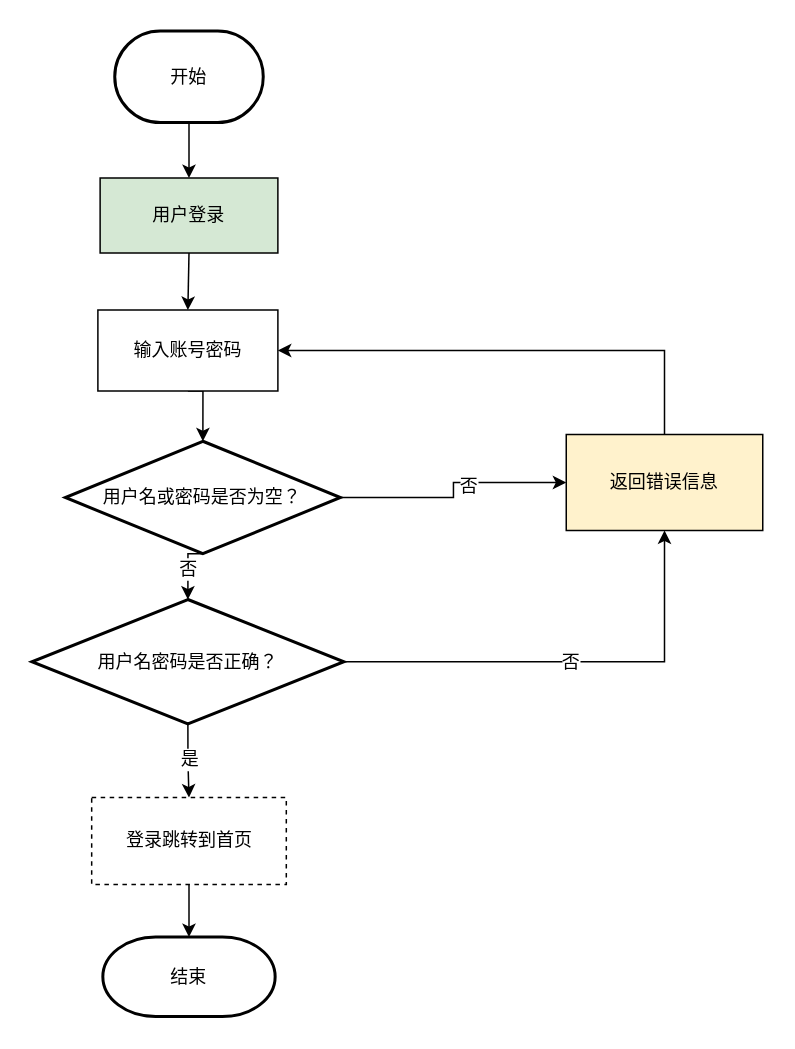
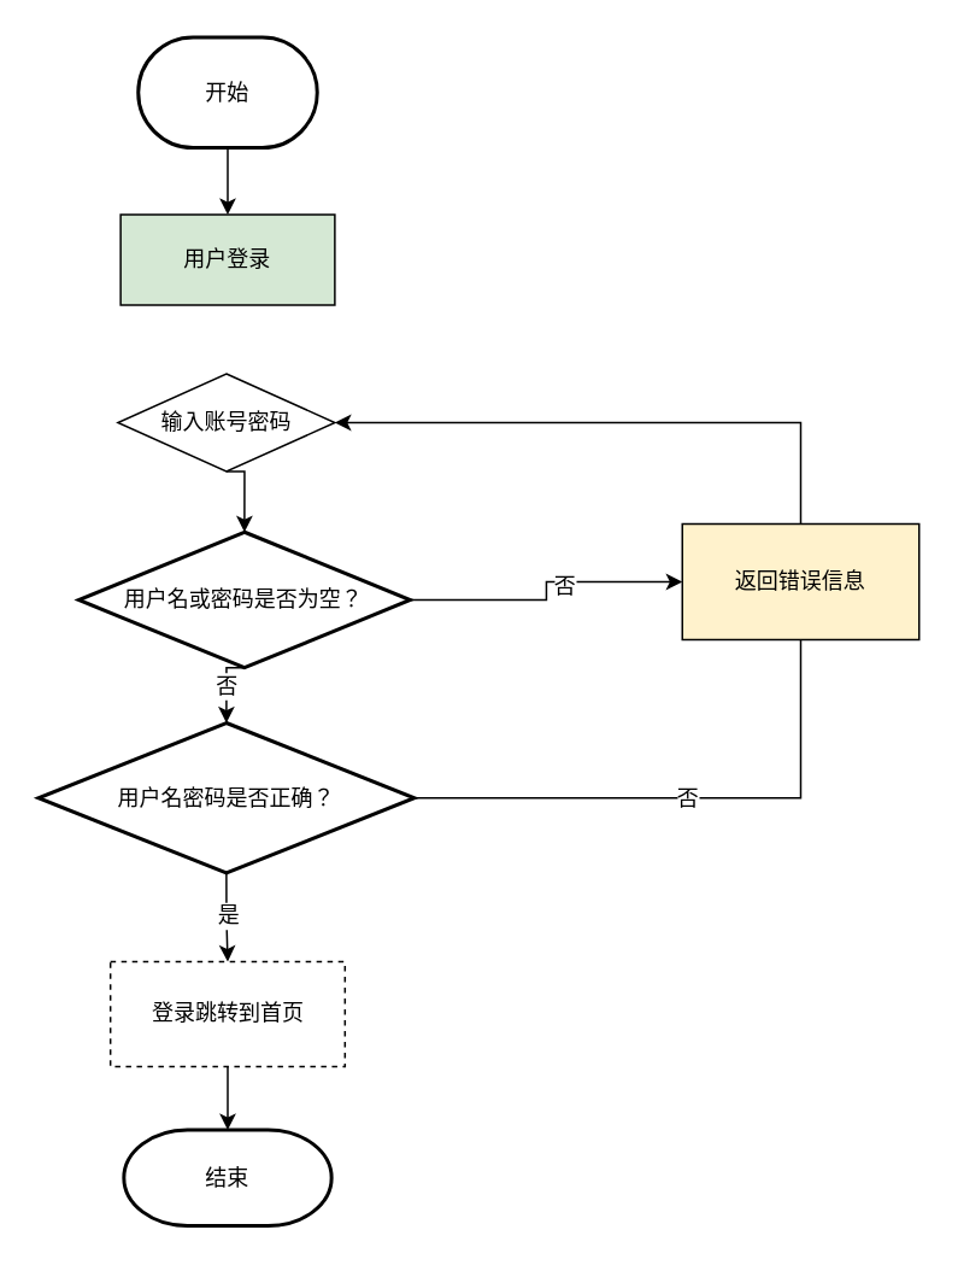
  <mxCell id="0" />
  <mxCell id="1" parent="0" />
  <mxCell id="2" style="edgeStyle=orthogonalEdgeStyle;rounded=0;orthogonalLoop=1;jettySize=auto;html=1;exitX=0.5;exitY=1;exitDx=0;exitDy=0;exitPerimeter=0;entryX=0.5;entryY=0;entryDx=0;entryDy=0;" parent="1" source="3" target="5" edge="1"><mxGeometry relative="1" as="geometry" /></mxCell>
  <mxCell id="3" value="开始" style="strokeWidth=2;html=1;shape=mxgraph.flowchart.terminator;whiteSpace=wrap;fontSize=12;" parent="1" vertex="1"><mxGeometry x="76" y="20" width="99" height="61" as="geometry" /></mxCell>
- <mxCell id="4" style="edgeStyle=orthogonalEdgeStyle;rounded=0;orthogonalLoop=1;jettySize=auto;html=1;exitX=0.5;exitY=1;exitDx=0;exitDy=0;entryX=0.5;entryY=0;entryDx=0;entryDy=0;" edge="1" parent="1" source="5" target="19"><mxGeometry relative="1" as="geometry" /></mxCell>
  <mxCell id="5" value="用户登录" style="rounded=0;whiteSpace=wrap;html=1;fontSize=12;fillColor=#d5e8d4;" parent="1" vertex="1"><mxGeometry x="66.25" y="118" width="118.5" height="50" as="geometry" /></mxCell>
  <mxCell id="6" value="否" style="edgeStyle=orthogonalEdgeStyle;rounded=0;orthogonalLoop=1;jettySize=auto;html=1;exitX=0.5;exitY=1;exitDx=0;exitDy=0;exitPerimeter=0;entryX=0.5;entryY=0;entryDx=0;entryDy=0;entryPerimeter=0;fontSize=12;" parent="1" source="9" target="12" edge="1"><mxGeometry relative="1" as="geometry" /></mxCell>
  <mxCell id="7" style="edgeStyle=orthogonalEdgeStyle;rounded=0;orthogonalLoop=1;jettySize=auto;html=1;exitX=1;exitY=0.5;exitDx=0;exitDy=0;exitPerimeter=0;" edge="1" parent="1" source="9" target="14"><mxGeometry relative="1" as="geometry" /></mxCell>
  <mxCell id="8" value="否" style="edgeLabel;html=1;align=center;verticalAlign=middle;resizable=0;points=[];fontSize=12;" vertex="1" connectable="0" parent="7"><mxGeometry x="0.189" y="-2" relative="1" as="geometry"><mxPoint as="offset" /></mxGeometry></mxCell>
  <mxCell id="9" value="&lt;font style=&quot;font-size: 12px;&quot;&gt;用户名或密码是否为空？&lt;/font&gt;" style="strokeWidth=2;html=1;shape=mxgraph.flowchart.decision;whiteSpace=wrap;fontSize=12;" parent="1" vertex="1"><mxGeometry x="43.07" y="293.5" width="183.37" height="75" as="geometry" /></mxCell>
  <mxCell id="10" value="是" style="edgeStyle=orthogonalEdgeStyle;rounded=0;orthogonalLoop=1;jettySize=auto;html=1;exitX=0.5;exitY=1;exitDx=0;exitDy=0;exitPerimeter=0;entryX=0.5;entryY=0;entryDx=0;entryDy=0;fontSize=12;" parent="1" source="12" target="16" edge="1"><mxGeometry relative="1" as="geometry" /></mxCell>
- <mxCell id="11" value="否" style="edgeStyle=orthogonalEdgeStyle;rounded=0;orthogonalLoop=1;jettySize=auto;html=1;exitX=1;exitY=0.5;exitDx=0;exitDy=0;exitPerimeter=0;entryX=0.5;entryY=1;entryDx=0;entryDy=0;fontSize=12;" edge="1" parent="1" source="12" target="14"><mxGeometry relative="1" as="geometry" /></mxCell>
+ <mxCell id="11" value="否" style="edgeStyle=orthogonalEdgeStyle;rounded=0;orthogonalLoop=1;jettySize=auto;html=1;exitX=1;exitY=0.5;exitDx=0;exitDy=0;exitPerimeter=0;entryX=0.5;entryY=1;entryDx=0;entryDy=0;fontSize=12;endArrow=none;" edge="1" parent="1" source="12" target="14"><mxGeometry relative="1" as="geometry" /></mxCell>
  <mxCell id="12" value="&lt;font style=&quot;font-size: 12px;&quot;&gt;用户名密码是否正确？&lt;/font&gt;" style="strokeWidth=2;html=1;shape=mxgraph.flowchart.decision;whiteSpace=wrap;fontSize=12;" parent="1" vertex="1"><mxGeometry x="20.76" y="399" width="208" height="83" as="geometry" /></mxCell>
  <mxCell id="13" style="edgeStyle=orthogonalEdgeStyle;rounded=0;orthogonalLoop=1;jettySize=auto;html=1;exitX=0.5;exitY=0;exitDx=0;exitDy=0;entryX=1;entryY=0.5;entryDx=0;entryDy=0;" edge="1" parent="1" source="14" target="19"><mxGeometry relative="1" as="geometry" /></mxCell>
  <mxCell id="14" value="返回错误信息" style="rounded=0;whiteSpace=wrap;html=1;fontSize=12;fillColor=#fff2cc;" parent="1" vertex="1"><mxGeometry x="377" y="289" width="131" height="64" as="geometry" /></mxCell>
  <mxCell id="15" style="edgeStyle=orthogonalEdgeStyle;rounded=0;orthogonalLoop=1;jettySize=auto;html=1;exitX=0.5;exitY=1;exitDx=0;exitDy=0;entryX=0.5;entryY=0;entryDx=0;entryDy=0;entryPerimeter=0;" parent="1" source="16" target="17" edge="1"><mxGeometry relative="1" as="geometry" /></mxCell>
  <mxCell id="16" value="登录跳转到首页" style="rounded=0;whiteSpace=wrap;html=1;fontSize=12;dashed=1;" parent="1" vertex="1"><mxGeometry x="60.62" y="531" width="129.75" height="58" as="geometry" /></mxCell>
  <mxCell id="17" value="结束" style="strokeWidth=2;html=1;shape=mxgraph.flowchart.terminator;whiteSpace=wrap;fontSize=12;" parent="1" vertex="1"><mxGeometry x="68.06" y="624" width="114.87" height="53" as="geometry" /></mxCell>
  <mxCell id="18" style="edgeStyle=orthogonalEdgeStyle;rounded=0;orthogonalLoop=1;jettySize=auto;html=1;exitX=0.5;exitY=1;exitDx=0;exitDy=0;entryX=0.5;entryY=0;entryDx=0;entryDy=0;entryPerimeter=0;" edge="1" parent="1" source="19" target="9"><mxGeometry relative="1" as="geometry" /></mxCell>
- <mxCell id="19" value="输入账号密码" style="rounded=0;whiteSpace=wrap;html=1;fontSize=12;" vertex="1" parent="1"><mxGeometry x="64.76" y="206" width="120" height="54" as="geometry" /></mxCell>
+ <mxCell id="19" value="输入账号密码" style="rhombus;whiteSpace=wrap;html=1;fontSize=12;" vertex="1" parent="1"><mxGeometry x="64.76" y="206" width="120" height="54" as="geometry" /></mxCell>
